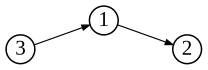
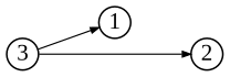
  digraph {
    fontname="Liberation Serif"
    rankdir=LR
    node [fixedsize=true fontname="Liberation Serif" shape=circle]
    edge [arrowsize=0.5 fontname="Liberation Serif" penwidth=0.75]
    3 [width=.26]
    1 [width=.26]
    2 [width=.26]
    3 -> 1
-   1 -> 2
+   3 -> 2
  }
